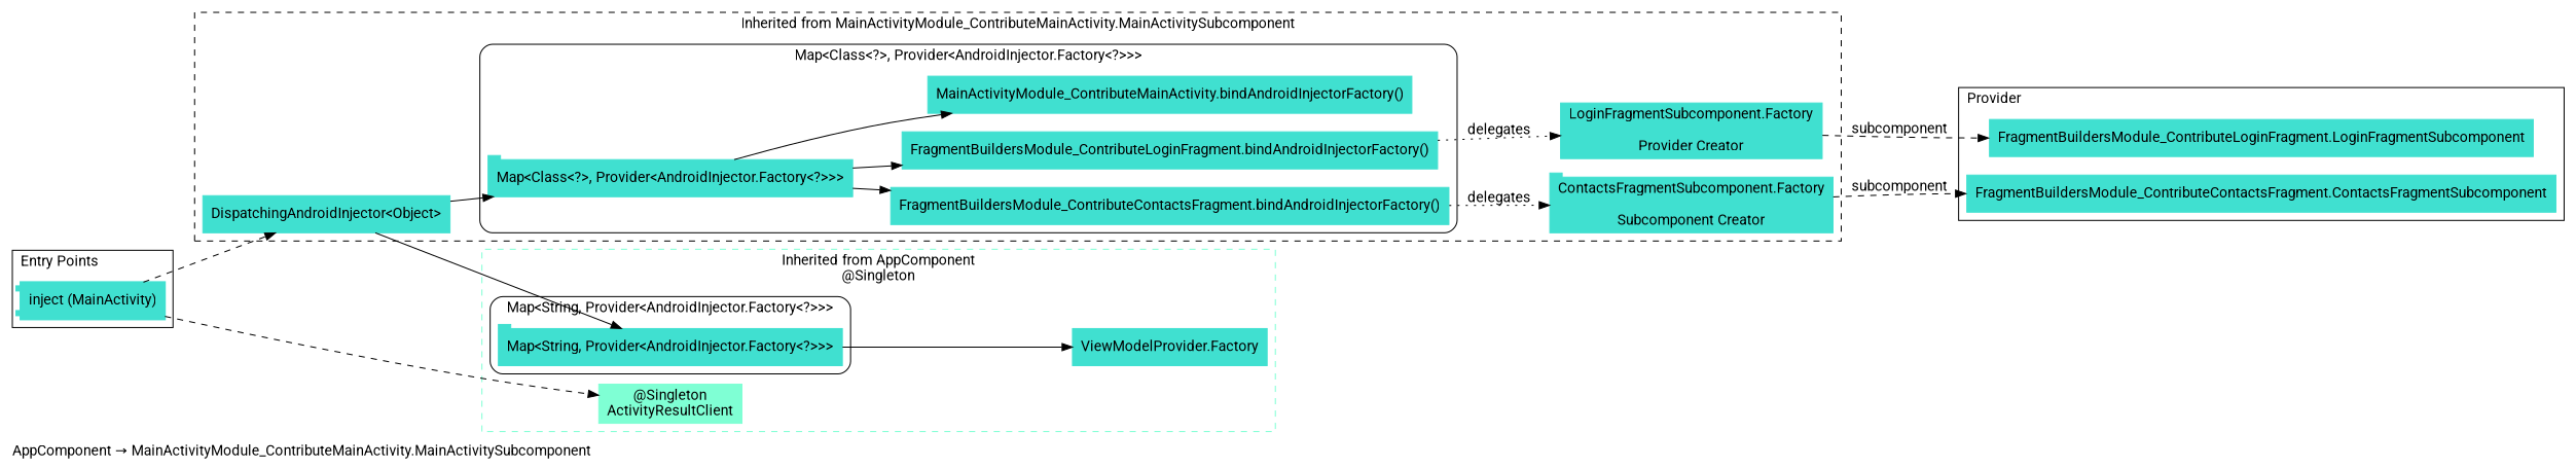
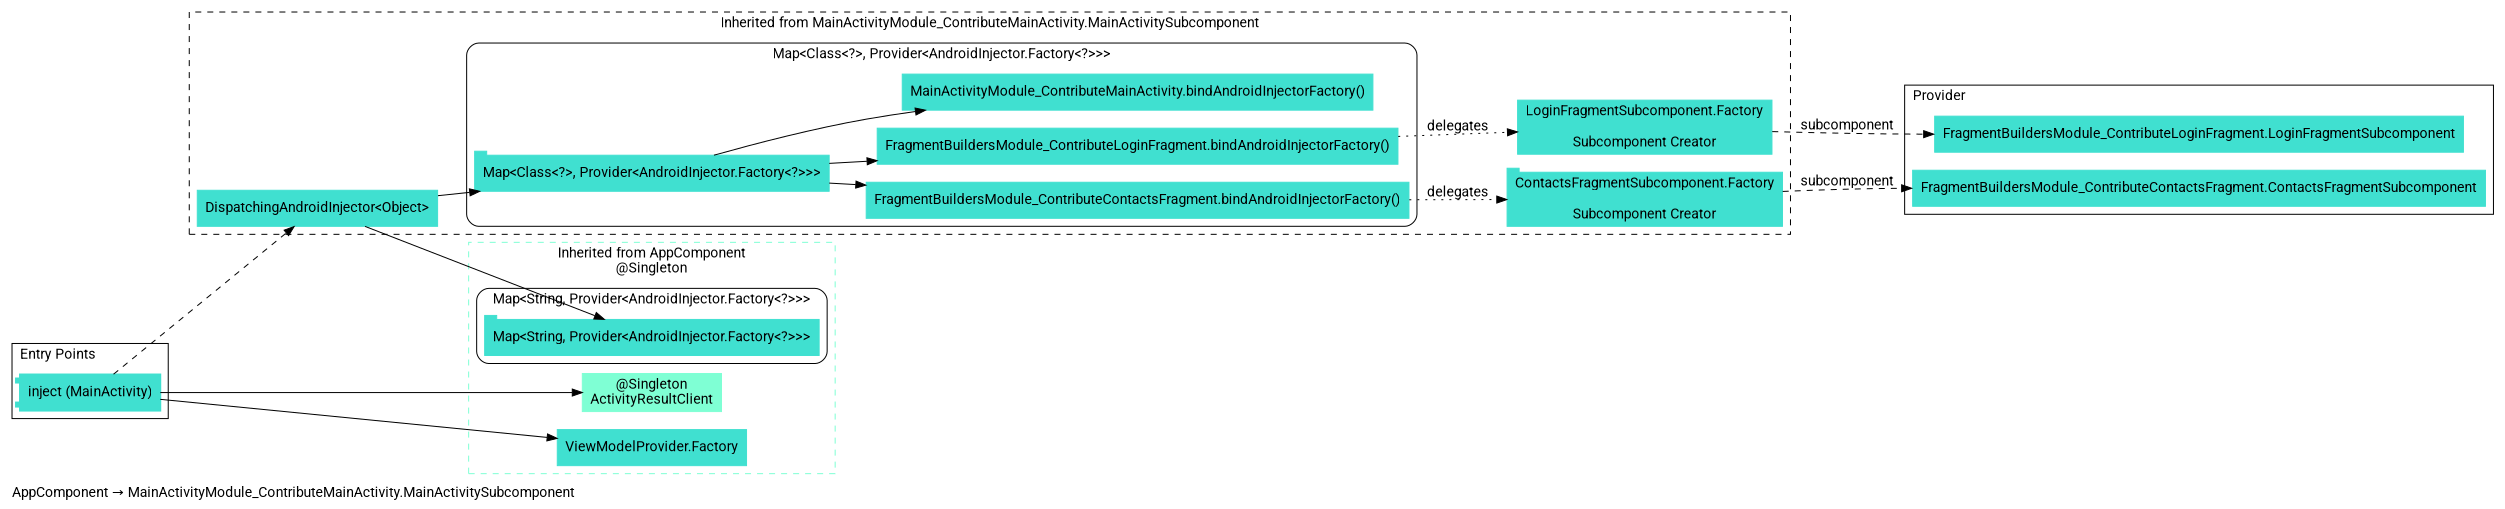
  digraph {
    compound=true
    fontname=Roboto
    label="AppComponent → MainActivityModule_ContributeMainActivity.MainActivitySubcomponent"
    labeljust=l
    rankdir=LR
    node [color=turquoise fontname=Roboto shape=rectangle style=filled]
    edge [fontname=Roboto]
    n1 [label="FragmentBuildersModule_ContributeLoginFragment.bindAndroidInjectorFactory()"]
    n2 [label="FragmentBuildersModule_ContributeContactsFragment.bindAndroidInjectorFactory()"]
    n3 [label="Map<Class<?>, Provider<AndroidInjector.Factory<?>>>" shape=tab]
    n4 [label="MainActivityModule_ContributeMainActivity.bindAndroidInjectorFactory()"]
    n5 [label="DispatchingAndroidInjector<Object>"]
-   n6 [label="LoginFragmentSubcomponent.Factory\n\nProvider Creator"]
+   n6 [label="LoginFragmentSubcomponent.Factory\n\nSubcomponent Creator"]
    n7 [label="ContactsFragmentSubcomponent.Factory\n\nSubcomponent Creator" shape=tab]
    n8 [label="inject (MainActivity)" penwidth=2 shape=component]
    n9 [label="FragmentBuildersModule_ContributeLoginFragment.LoginFragmentSubcomponent"]
    n10 [label="FragmentBuildersModule_ContributeContactsFragment.ContactsFragmentSubcomponent"]
    n11 [label="Map<String, Provider<AndroidInjector.Factory<?>>>" shape=tab]
    n12 [color=aquamarine label="@Singleton\nActivityResultClient"]
    n13 [label="ViewModelProvider.Factory"]
    subgraph cluster_1 {
      label="Inherited from MainActivityModule_ContributeMainActivity.MainActivitySubcomponent"
      labeljust=c
      style=dashed
      n5
      n6
      n7
      subgraph cluster_2 {
        color=black
        label=<Map<Class<?>, Provider<AndroidInjector.Factory<?>>>>
        labeljust=c
        style=rounded
        n1
        n2
        n3
        n4
      }
    }
    subgraph cluster_3 {
      color=aquamarine
      label="Inherited from AppComponent\n@Singleton"
      labeljust=c
      style=dashed
      n12
      n13
      subgraph cluster_4 {
        color=black
        label=<Map<String, Provider<AndroidInjector.Factory<?>>>>
        labeljust=c
        style=rounded
        n11
      }
    }
    subgraph cluster_5 {
      label="Dependency Graph"
      subgraph cluster_6 {
        color=black
        label=<Map<Class<?>, Provider<AndroidInjector.Factory<?>>>>
        labeljust=c
        style=rounded
      }
    }
    subgraph cluster_7 {
      label="Entry Points"
      n8
    }
    subgraph cluster_8 {
      label=Provider
      shape=folder
      n9
      n10
    }
    n1 -> n6 [label=delegates style=dotted]
    n2 -> n7 [label=delegates style=dotted]
    n3 -> n1
    n3 -> n2
    n3 -> n4
    n5 -> n3
    n5 -> n11
    n6 -> n9 [headport=w label=subcomponent style=dashed]
    n7 -> n10 [headport=w label=subcomponent style=dashed]
    n8 -> n5 [style=dashed]
-   n8 -> n12 [style=dashed]
-   n11 -> n13
+   n8 -> n12
+   n8 -> n13
  }
